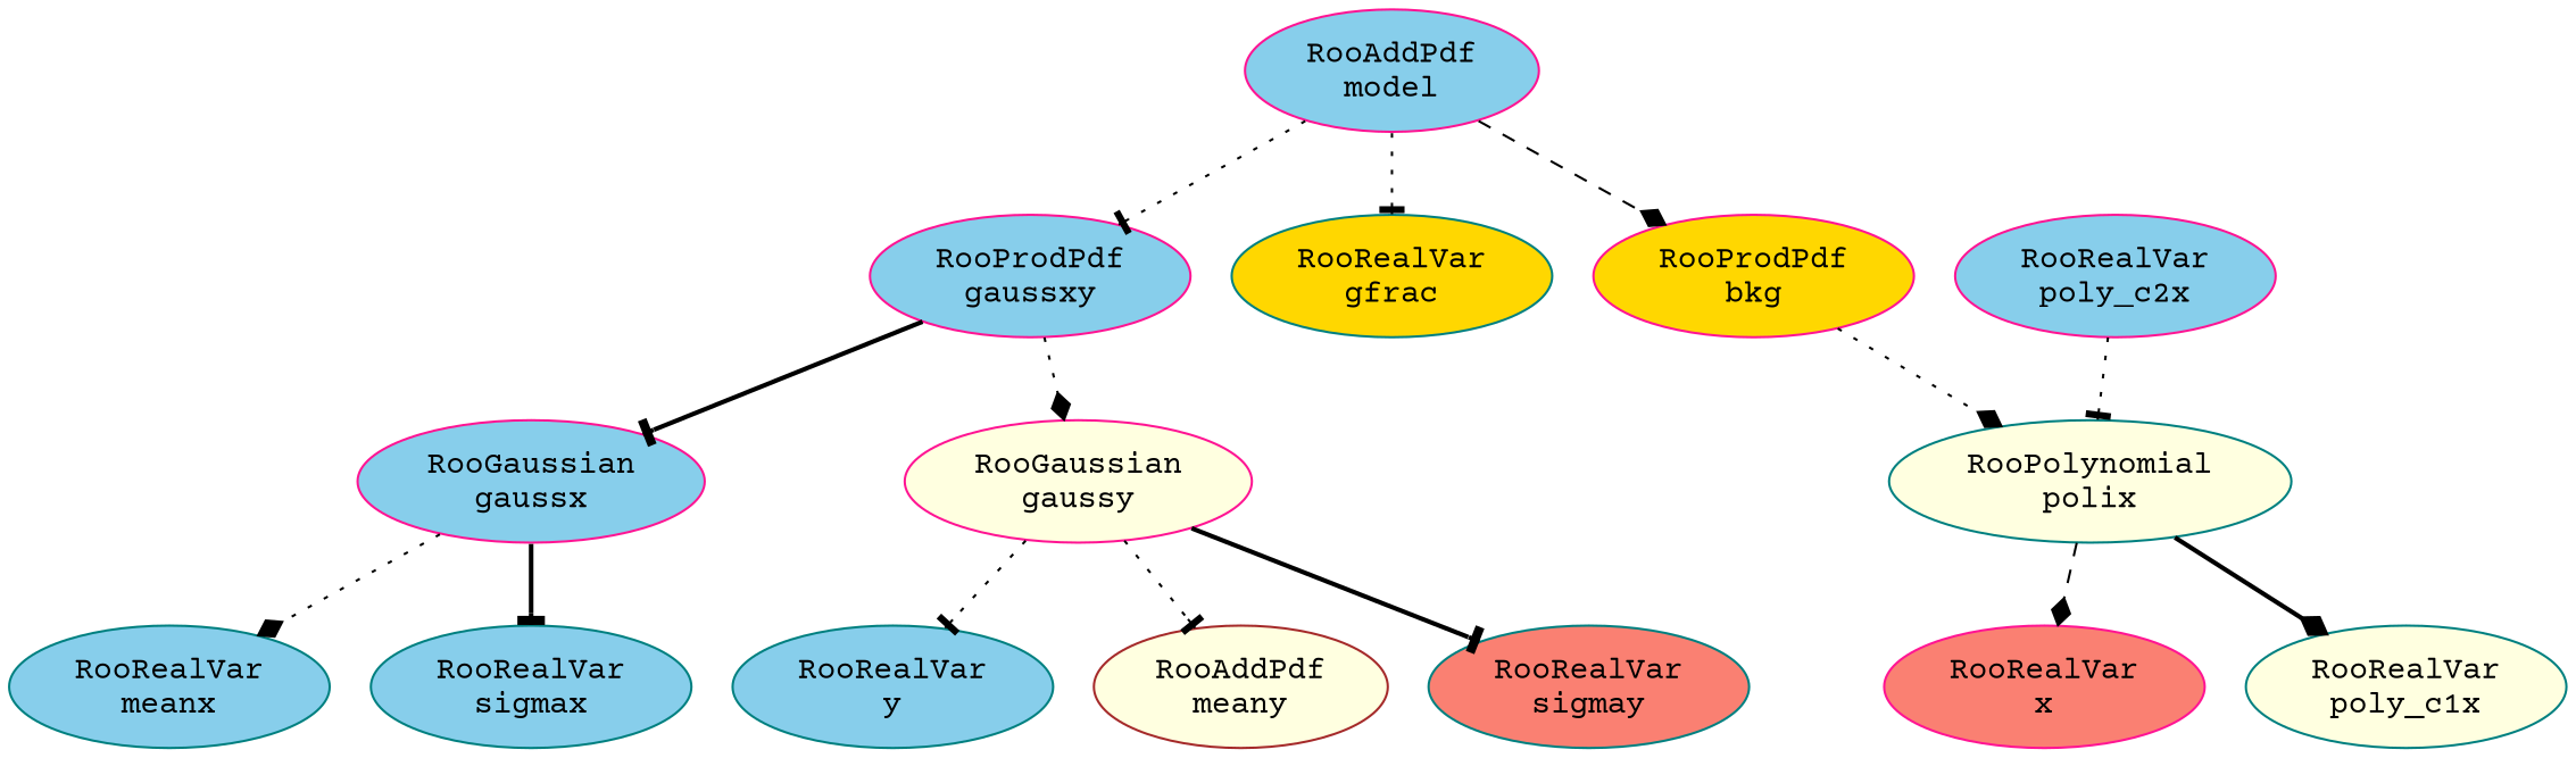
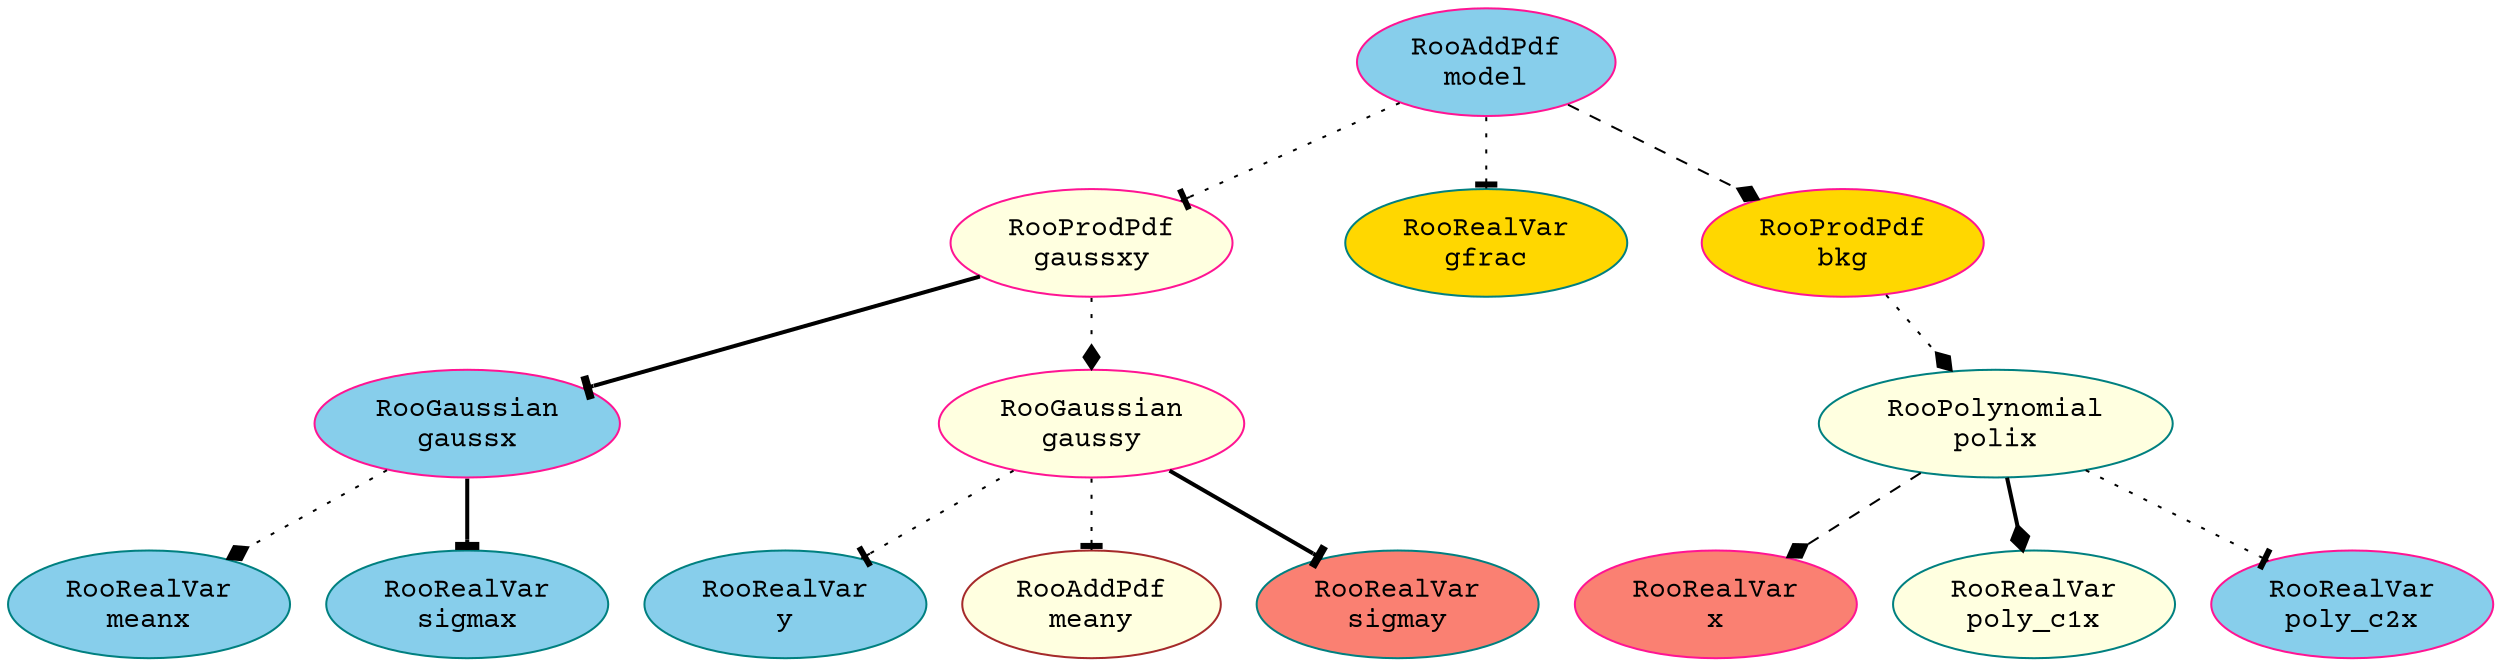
  digraph {
    fontname="Courier Prime"
    node [color=deeppink fillcolor=skyblue fontname="Courier Prime" style=filled]
    edge [arrowhead=tee fontname="Courier Prime" style=dotted]
    n1 [label="RooAddPdf\nmodel"]
-   n2 [label="RooProdPdf\ngaussxy"]
+   n2 [fillcolor=lightyellow label="RooProdPdf\ngaussxy"]
    n3 [color=teal fillcolor=gold label="RooRealVar\ngfrac"]
    n4 [fillcolor=gold label="RooProdPdf\nbkg"]
    n5 [label="RooGaussian\ngaussx"]
    n6 [fillcolor=lightyellow label="RooGaussian\ngaussy"]
    n7 [color=teal fillcolor=lightyellow label="RooPolynomial\npolix"]
    n8 [color=teal label="RooRealVar\nmeanx"]
    n9 [color=teal label="RooRealVar\nsigmax"]
    n10 [color=teal label="RooRealVar\ny"]
    n11 [color=brown fillcolor=lightyellow label="RooAddPdf\nmeany"]
    n12 [color=teal fillcolor=salmon label="RooRealVar\nsigmay"]
    n13 [fillcolor=salmon label="RooRealVar\nx"]
    n14 [color=teal fillcolor=lightyellow label="RooRealVar\npoly_c1x"]
    n15 [label="RooRealVar\npoly_c2x"]
    n1 -> n2
    n1 -> n3
    n1 -> n4 [arrowhead=diamond style=dashed]
    n2 -> n5 [style=bold]
    n2 -> n6 [arrowhead=diamond]
    n4 -> n7 [arrowhead=diamond]
    n5 -> n8 [arrowhead=diamond]
    n5 -> n9 [style=bold]
    n6 -> n10
    n6 -> n11
    n6 -> n12 [style=bold]
    n7 -> n13 [arrowhead=diamond style=dashed]
    n7 -> n14 [arrowhead=diamond style=bold]
-   n15 -> n7
+   n7 -> n15
  }
